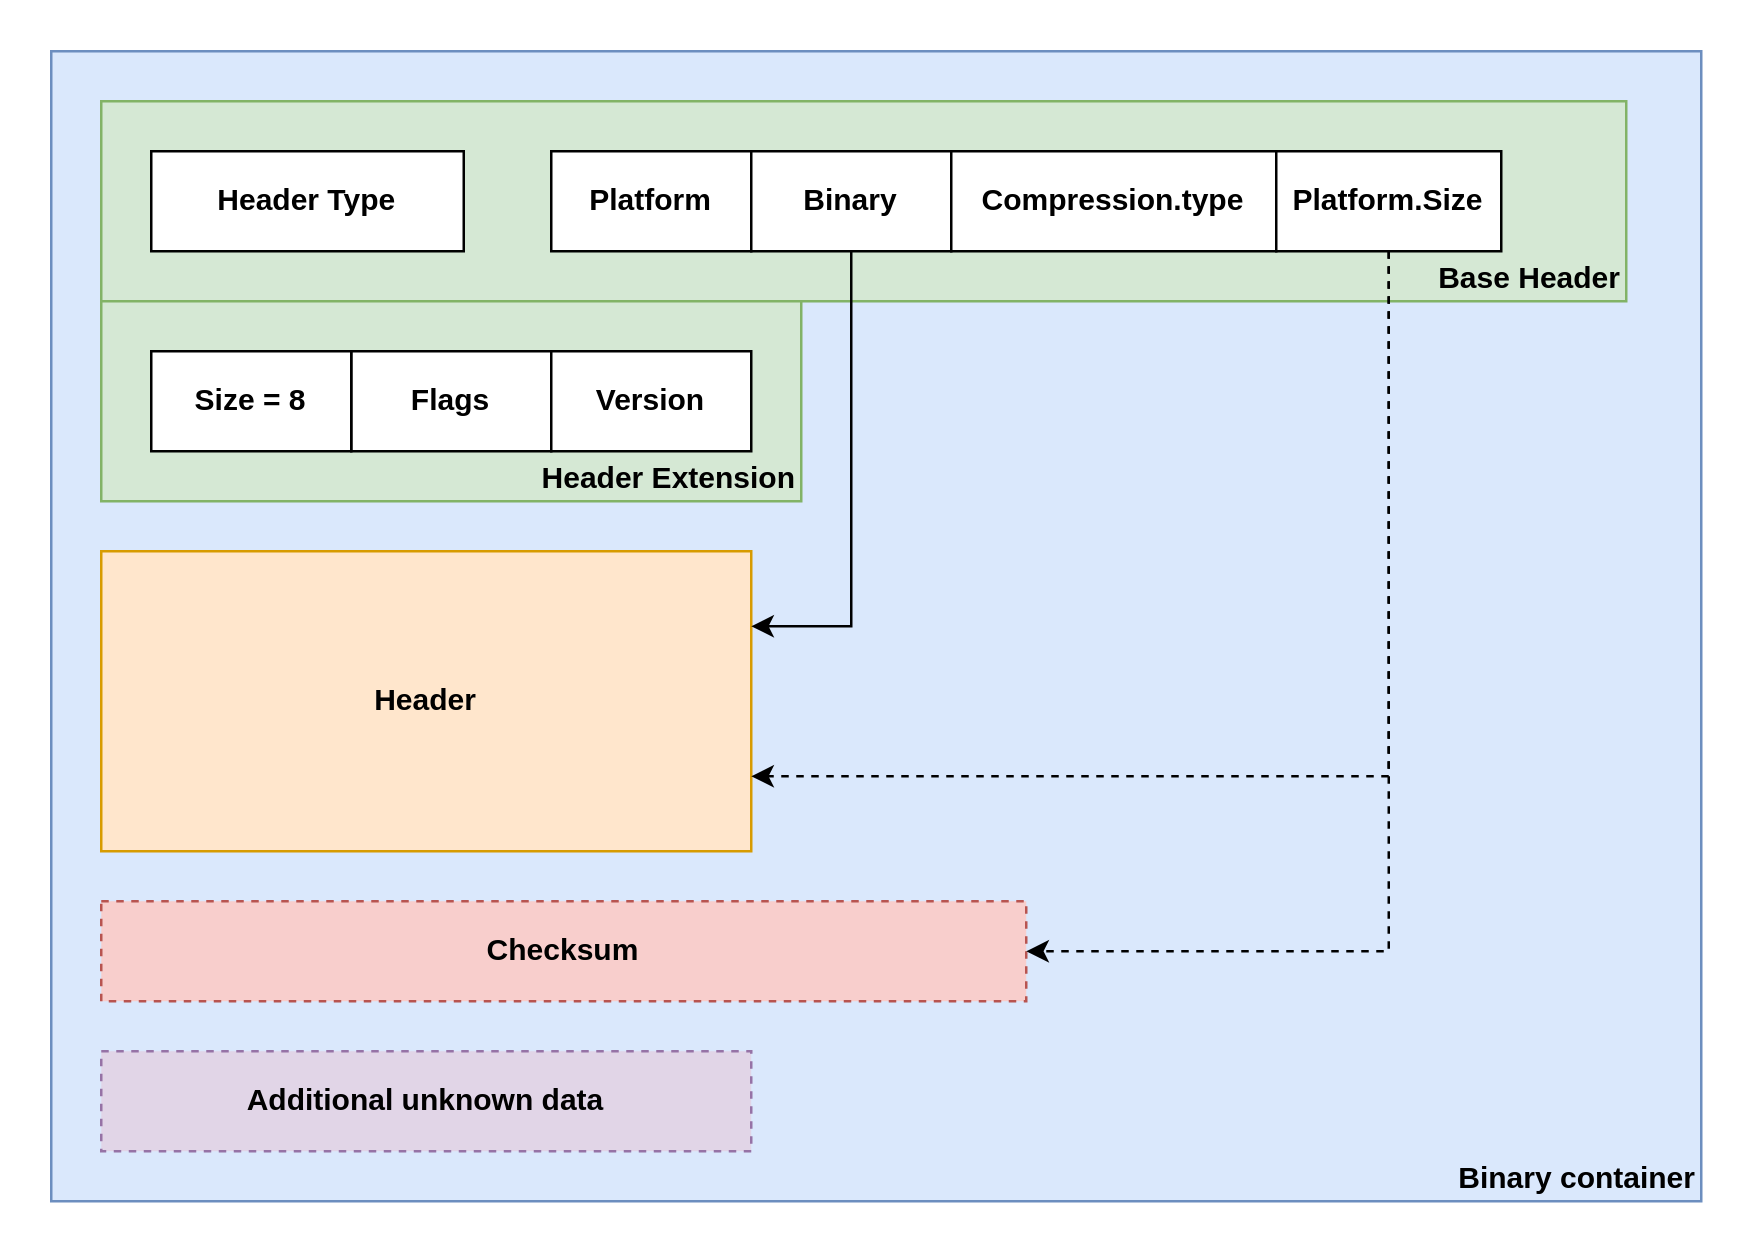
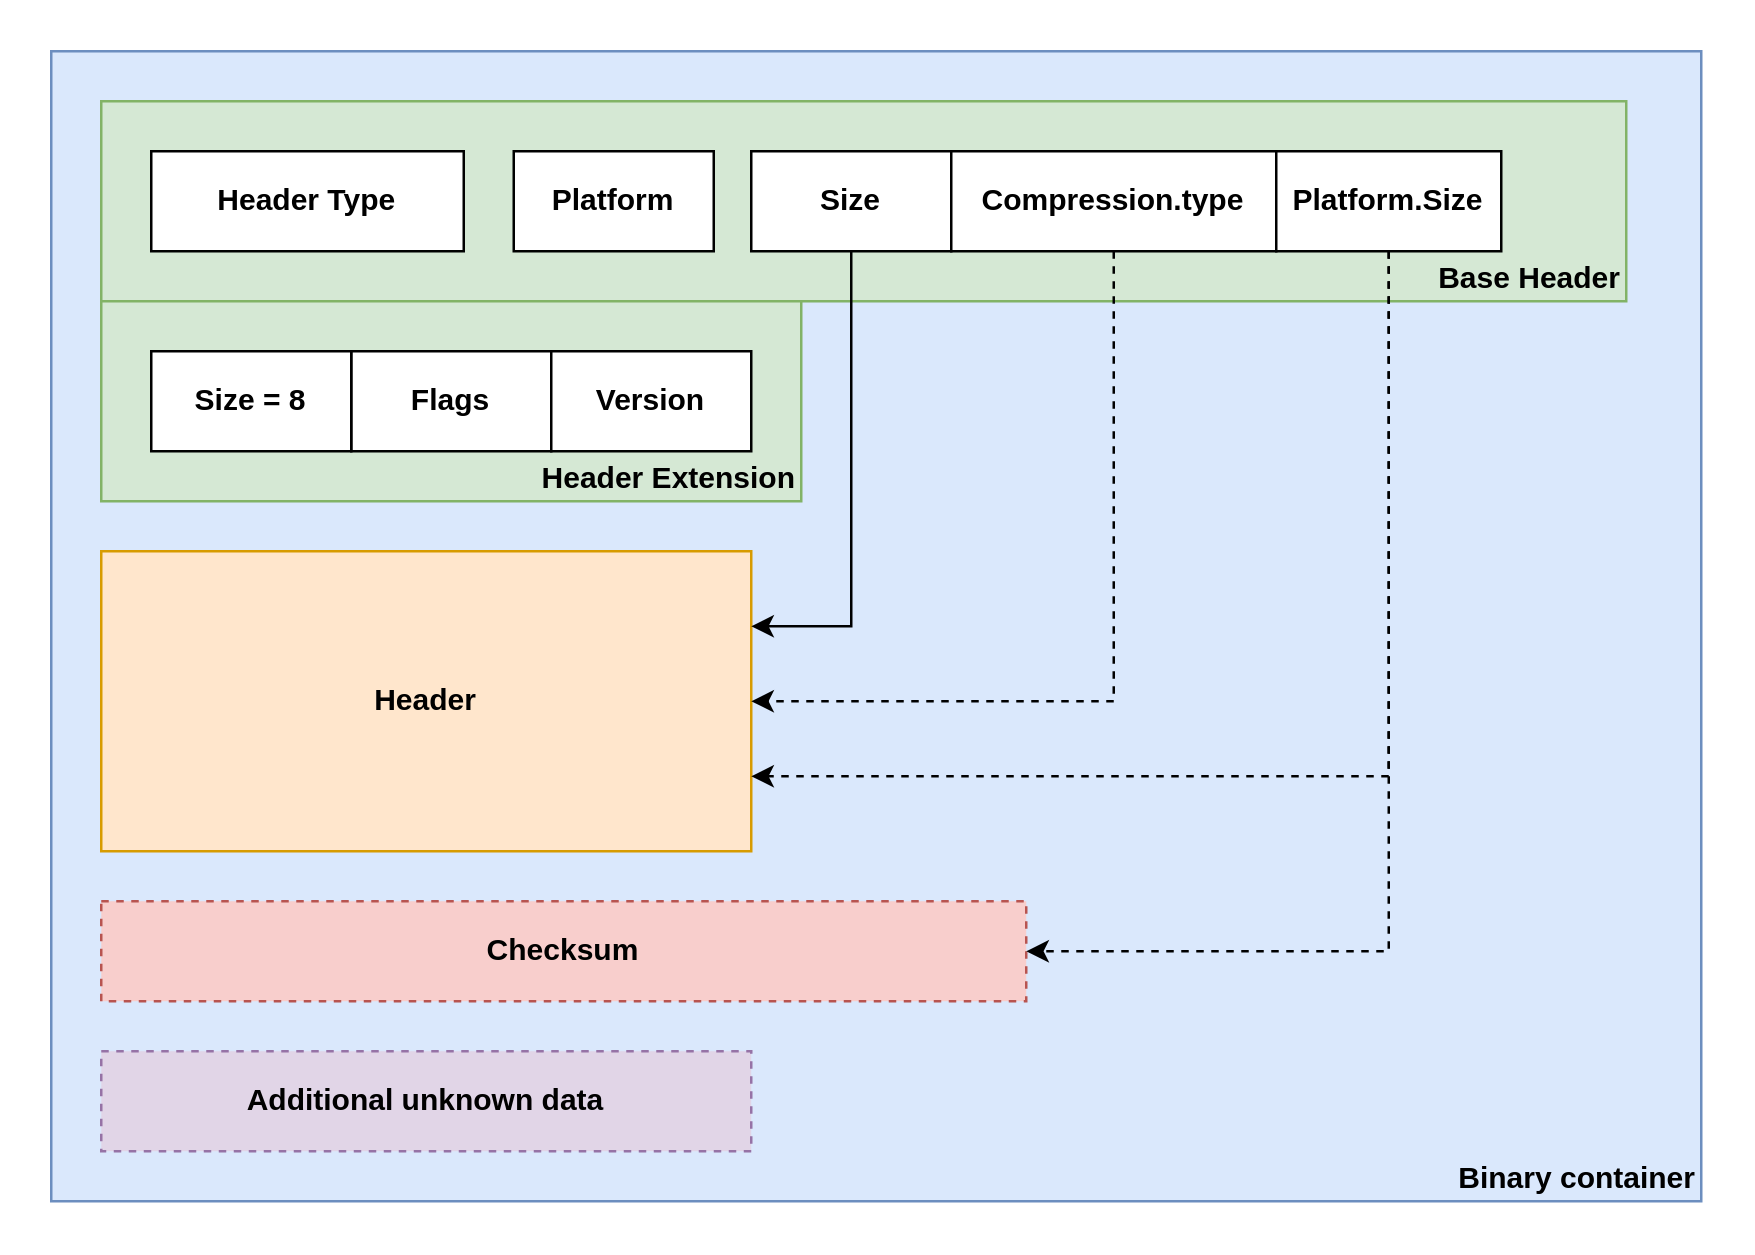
  <mxCell id="0" />
  <mxCell id="1" parent="0" />
  <mxCell id="2" value="Binary container" style="rounded=0;whiteSpace=wrap;html=1;fillColor=#dae8fc;strokeColor=#6c8ebf;labelPosition=center;verticalLabelPosition=middle;align=right;verticalAlign=bottom;horizontal=1;fontStyle=1" parent="1" vertex="1"><mxGeometry x="20" y="20" width="660" height="460" as="geometry" /></mxCell>
  <mxCell id="3" value="Base Header" style="rounded=0;whiteSpace=wrap;html=1;fillColor=#d5e8d4;strokeColor=#82b366;fontStyle=1;labelPosition=center;verticalLabelPosition=middle;align=right;verticalAlign=bottom;" parent="1" vertex="1"><mxGeometry x="40" y="40" width="610" height="80" as="geometry" /></mxCell>
  <mxCell id="4" value="Header" style="rounded=0;whiteSpace=wrap;html=1;fillColor=#ffe6cc;strokeColor=#d79b00;fontStyle=1;verticalAlign=middle;align=center;" parent="1" vertex="1"><mxGeometry x="40" y="220" width="260" height="120" as="geometry" /></mxCell>
  <mxCell id="5" value="Checksum" style="rounded=0;whiteSpace=wrap;html=1;fontStyle=1;fillColor=#f8cecc;strokeColor=#b85450;dashed=1;" parent="1" vertex="1"><mxGeometry x="40" y="360" width="370" height="40" as="geometry" /></mxCell>
  <mxCell id="6" value="Additional unknown data" style="rounded=0;whiteSpace=wrap;html=1;fillColor=#e1d5e7;strokeColor=#9673a6;fontStyle=1;dashed=1;" parent="1" vertex="1"><mxGeometry x="40" y="420" width="260" height="40" as="geometry" /></mxCell>
  <mxCell id="7" value="Header Type" style="rounded=0;whiteSpace=wrap;html=1;fontStyle=1" parent="1" vertex="1"><mxGeometry x="60" y="60" width="125" height="40" as="geometry" /></mxCell>
- <mxCell id="8" value="Platform" style="rounded=0;whiteSpace=wrap;html=1;fontStyle=1" parent="1" vertex="1"><mxGeometry x="220" y="60" width="80" height="40" as="geometry" /></mxCell>
- <mxCell id="9" value="Binary" style="rounded=0;whiteSpace=wrap;html=1;fontStyle=1" parent="1" vertex="1"><mxGeometry x="300" y="60" width="80" height="40" as="geometry" /></mxCell>
+ <mxCell id="8" value="Platform" style="rounded=0;whiteSpace=wrap;html=1;fontStyle=1" parent="1" vertex="1"><mxGeometry x="205" y="60" width="80" height="40" as="geometry" /></mxCell>
+ <mxCell id="9" value="Size" style="rounded=0;whiteSpace=wrap;html=1;fontStyle=1" parent="1" vertex="1"><mxGeometry x="300" y="60" width="80" height="40" as="geometry" /></mxCell>
  <mxCell id="10" value="Compression.type" style="rounded=0;whiteSpace=wrap;html=1;fontStyle=1" parent="1" vertex="1"><mxGeometry x="380" y="60" width="130" height="40" as="geometry" /></mxCell>
  <mxCell id="11" value="Platform.Size" style="rounded=0;whiteSpace=wrap;html=1;fontStyle=1" parent="1" vertex="1"><mxGeometry x="510" y="60" width="90" height="40" as="geometry" /></mxCell>
  <mxCell id="12" value="" style="endArrow=classic;html=1;rounded=0;exitX=0.5;exitY=1;exitDx=0;exitDy=0;entryX=1;entryY=0.25;entryDx=0;entryDy=0;" parent="1" source="9" target="4" edge="1"><mxGeometry width="50" height="50" relative="1" as="geometry"><mxPoint x="380" y="530" as="sourcePoint" /><mxPoint x="430" y="480" as="targetPoint" /><Array as="points"><mxPoint x="340" y="250" /></Array></mxGeometry></mxCell>
+ <mxCell id="13" value="" style="endArrow=classic;html=1;rounded=0;dashed=1;exitX=0.5;exitY=1;exitDx=0;exitDy=0;entryX=1;entryY=0.5;entryDx=0;entryDy=0;" parent="1" source="10" target="4" edge="1"><mxGeometry width="50" height="50" relative="1" as="geometry"><mxPoint x="240" y="310" as="sourcePoint" /><mxPoint x="290" y="260" as="targetPoint" /><Array as="points"><mxPoint x="445" y="280" /></Array></mxGeometry></mxCell>
  <mxCell id="14" value="" style="endArrow=classic;html=1;rounded=0;dashed=1;exitX=0.5;exitY=1;exitDx=0;exitDy=0;entryX=1;entryY=0.75;entryDx=0;entryDy=0;" parent="1" source="11" target="4" edge="1"><mxGeometry width="50" height="50" relative="1" as="geometry"><mxPoint x="410" y="310" as="sourcePoint" /><mxPoint x="460" y="260" as="targetPoint" /><Array as="points"><mxPoint x="555" y="310" /></Array></mxGeometry></mxCell>
  <mxCell id="15" value="" style="endArrow=classic;html=1;rounded=0;dashed=1;exitX=0.5;exitY=1;exitDx=0;exitDy=0;entryX=1;entryY=0.5;entryDx=0;entryDy=0;" parent="1" source="11" target="5" edge="1"><mxGeometry width="50" height="50" relative="1" as="geometry"><mxPoint x="390" y="350" as="sourcePoint" /><mxPoint x="440" y="300" as="targetPoint" /><Array as="points"><mxPoint x="555" y="380" /></Array></mxGeometry></mxCell>
  <mxCell id="16" value="Header Extension" style="rounded=0;whiteSpace=wrap;html=1;fillColor=#d5e8d4;strokeColor=#82b366;align=right;verticalAlign=bottom;fontStyle=1" parent="1" vertex="1"><mxGeometry x="40" y="120" width="280" height="80" as="geometry" /></mxCell>
  <mxCell id="17" value="Flags" style="rounded=0;whiteSpace=wrap;html=1;fontStyle=1" parent="1" vertex="1"><mxGeometry x="140" y="140" width="80" height="40" as="geometry" /></mxCell>
  <mxCell id="18" value="Size = 8" style="rounded=0;whiteSpace=wrap;html=1;fontStyle=1" parent="1" vertex="1"><mxGeometry x="60" y="140" width="80" height="40" as="geometry" /></mxCell>
  <mxCell id="19" value="Version" style="rounded=0;whiteSpace=wrap;html=1;fontStyle=1" parent="1" vertex="1"><mxGeometry x="220" y="140" width="80" height="40" as="geometry" /></mxCell>
